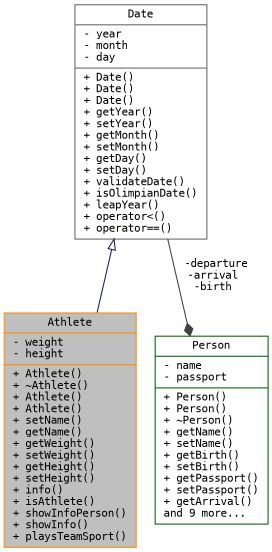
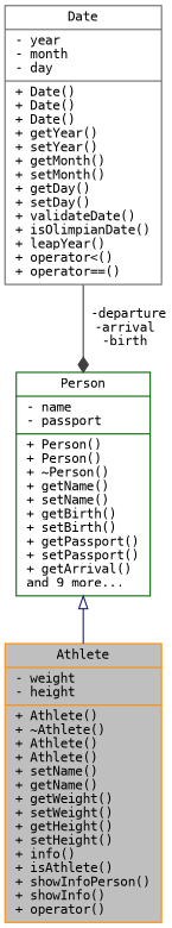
  digraph {
    fontname="DejaVu Sans Mono"
    node [fillcolor=white fontname="DejaVu Sans Mono" fontsize=10 shape=record style=filled]
    edge [fontname="DejaVu Sans Mono" fontsize=10 labelfontname=Helvetica labelfontsize=10 style=solid]
-   n1 [color=darkorange fillcolor=grey75 fontcolor=black height=0.2 label="{Athlete\n|- weight\l- height\l|+ Athlete()\l+ ~Athlete()\l+ Athlete()\l+ Athlete()\l+ setName()\l+ getName()\l+ getWeight()\l+ setWeight()\l+ getHeight()\l+ setHeight()\l+ info()\l+ isAthlete()\l+ showInfoPerson()\l+ showInfo()\l+ playsTeamSport()\l}" width=0.4]
+   n1 [color=darkorange fillcolor=grey75 fontcolor=black height=0.2 label="{Athlete\n|- weight\l- height\l|+ Athlete()\l+ ~Athlete()\l+ Athlete()\l+ Athlete()\l+ setName()\l+ getName()\l+ getWeight()\l+ setWeight()\l+ getHeight()\l+ setHeight()\l+ info()\l+ isAthlete()\l+ showInfoPerson()\l+ showInfo()\l+ operator()\l}" width=0.4]
    n2 [color=darkgreen height=0.2 label="{Person\n|- name\l- passport\l|+ Person()\l+ Person()\l+ ~Person()\l+ getName()\l+ setName()\l+ getBirth()\l+ setBirth()\l+ getPassport()\l+ setPassport()\l+ getArrival()\land 9 more...\l}" width=0.4]
    n3 [color=gray40 height=0.2 label="{Date\n|- year\l- month\l- day\l|+ Date()\l+ Date()\l+ Date()\l+ getYear()\l+ setYear()\l+ getMonth()\l+ setMonth()\l+ getDay()\l+ setDay()\l+ validateDate()\l+ isOlimpianDate()\l+ leapYear()\l+ operator\<()\l+ operator==()\l}" width=0.4]
-   n3 -> n1 [arrowtail=onormal color=midnightblue dir=back]
+   n2 -> n1 [arrowtail=onormal color=midnightblue dir=back]
    n3 -> n2 [arrowhead=diamond color=grey25 label=" -departure\n-arrival\n-birth"]
  }
